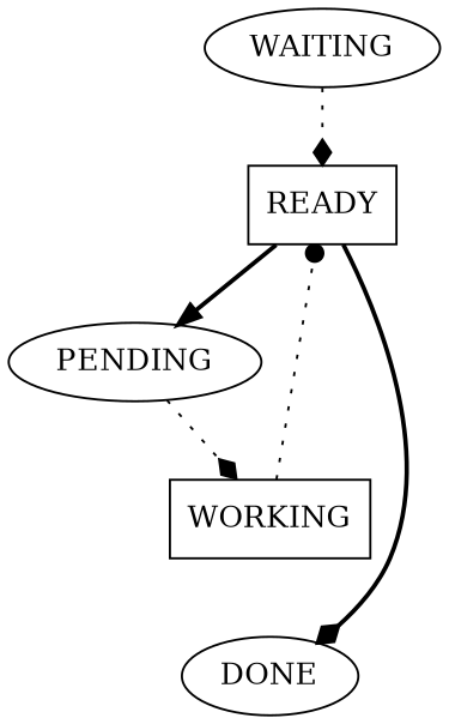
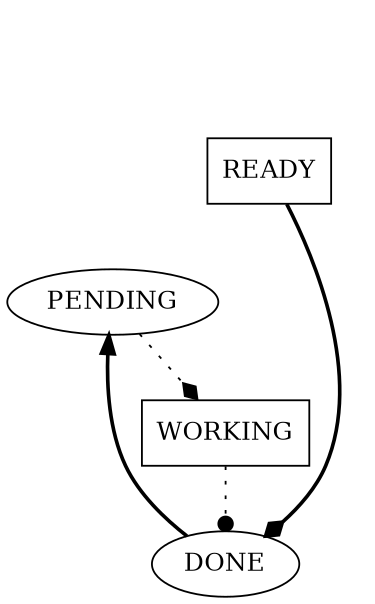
  digraph {
    edge [arrowhead=diamond style=dotted]
    READY [shape=box]
    PENDING
    DONE
    WORKING [shape=box]
-   WAITING
-   READY -> PENDING [arrowhead=normal style=bold]
+   DONE -> PENDING [arrowhead=normal style=bold]
    READY -> DONE [style=bold]
    PENDING -> WORKING
-   WORKING -> READY [arrowhead=dot]
-   WAITING -> READY
+   WORKING -> DONE [arrowhead=dot]
  }
